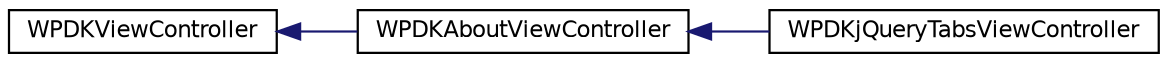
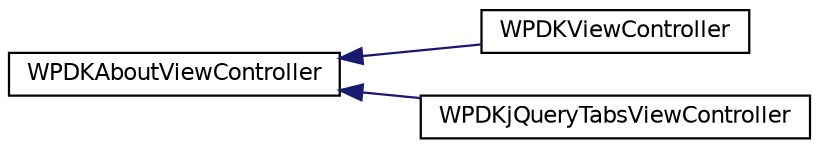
  digraph {
    rankdir=LR
    node [color=black fillcolor=white fontname=Helvetica fontsize=10 shape=record style=filled]
    edge [color=midnightblue dir=back fontname=Helvetica fontsize=10 labelfontname=Helvetica labelfontsize=10 style=solid]
    n1 [height=0.2 label=WPDKViewController width=0.4]
    n2 [height=0.2 label=WPDKAboutViewController width=0.4]
    n3 [height=0.2 label=WPDKjQueryTabsViewController width=0.4]
-   n1 -> n2
+   n2 -> n1
    n2 -> n3
  }
